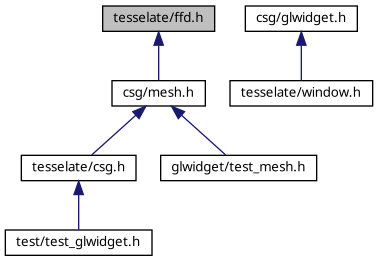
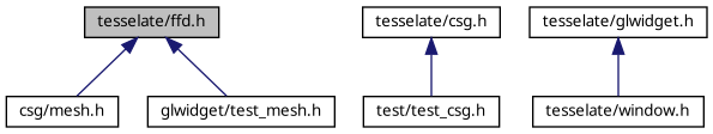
  digraph {
    fontname="Noto Sans"
    node [color=black fillcolor=white fontname="Noto Sans" fontsize=10 shape=record style=filled]
    edge [color=midnightblue dir=back fontname="Noto Sans" fontsize=10 labelfontname=Helvetica labelfontsize=10 style=solid]
    n1 [fillcolor=grey75 fontcolor=black height=0.2 label="tesselate/ffd.h" width=0.4]
    n2 [height=0.2 label="csg/mesh.h" width=0.4]
    n3 [height=0.2 label="tesselate/csg.h" width=0.4]
    n4 [height=0.2 label="glwidget/test_mesh.h" width=0.4]
-   n5 [height=0.2 label="test/test_glwidget.h" width=0.4]
-   n6 [height=0.2 label="csg/glwidget.h" width=0.4]
+   n5 [height=0.2 label="test/test_csg.h" width=0.4]
+   n6 [height=0.2 label="tesselate/glwidget.h" width=0.4]
    n7 [height=0.2 label="tesselate/window.h" width=0.4]
    n1 -> n2
-   n2 -> n3
-   n2 -> n4
+   n1 -> n4
    n3 -> n5
    n6 -> n7
  }
